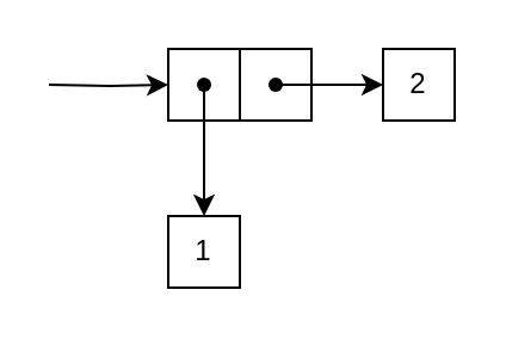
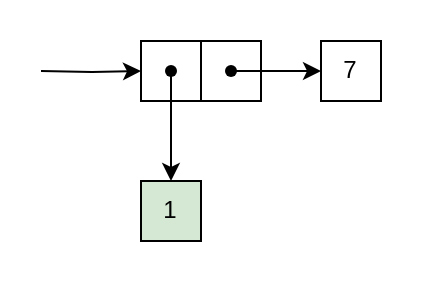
  <mxCell id="0" />
  <mxCell id="1" parent="0" />
  <mxCell id="2" value="" style="rounded=0;whiteSpace=wrap;html=1;" vertex="1" parent="1"><mxGeometry x="70" y="20" width="30" height="30" as="geometry" /></mxCell>
  <mxCell id="3" value="" style="rounded=0;whiteSpace=wrap;html=1;" vertex="1" parent="1"><mxGeometry x="100" y="20" width="30" height="30" as="geometry" /></mxCell>
  <mxCell id="4" value="" style="endArrow=classic;html=1;rounded=0;" edge="1" parent="1" source="6"><mxGeometry width="50" height="50" relative="1" as="geometry"><mxPoint x="350" y="200" as="sourcePoint" /><mxPoint x="85" y="90" as="targetPoint" /></mxGeometry></mxCell>
  <mxCell id="5" value="" style="endArrow=classic;html=1;rounded=0;entryX=0;entryY=0.5;entryDx=0;entryDy=0;" edge="1" parent="1" source="7" target="9"><mxGeometry width="50" height="50" relative="1" as="geometry"><mxPoint x="95" y="60" as="sourcePoint" /><mxPoint x="115" y="90" as="targetPoint" /></mxGeometry></mxCell>
  <mxCell id="6" value="" style="shape=waypoint;sketch=0;fillStyle=solid;size=6;pointerEvents=1;points=[];fillColor=none;resizable=0;rotatable=0;perimeter=centerPerimeter;snapToPoint=1;" vertex="1" parent="1"><mxGeometry x="75" y="25" width="20" height="20" as="geometry" /></mxCell>
  <mxCell id="7" value="" style="shape=waypoint;sketch=0;fillStyle=solid;size=6;pointerEvents=1;points=[];fillColor=none;resizable=0;rotatable=0;perimeter=centerPerimeter;snapToPoint=1;" vertex="1" parent="1"><mxGeometry x="105" y="25" width="20" height="20" as="geometry" /></mxCell>
- <mxCell id="8" value="1" style="rounded=0;whiteSpace=wrap;html=1;" vertex="1" parent="1"><mxGeometry x="70" y="90" width="30" height="30" as="geometry" /></mxCell>
- <mxCell id="9" value="2" style="rounded=0;whiteSpace=wrap;html=1;" vertex="1" parent="1"><mxGeometry x="160" y="20" width="30" height="30" as="geometry" /></mxCell>
+ <mxCell id="8" value="1" style="rounded=0;whiteSpace=wrap;html=1;fillColor=#d5e8d4;" vertex="1" parent="1"><mxGeometry x="70" y="90" width="30" height="30" as="geometry" /></mxCell>
+ <mxCell id="9" value="7" style="rounded=0;whiteSpace=wrap;html=1;" vertex="1" parent="1"><mxGeometry x="160" y="20" width="30" height="30" as="geometry" /></mxCell>
  <mxCell id="10" style="edgeStyle=orthogonalEdgeStyle;rounded=0;orthogonalLoop=1;jettySize=auto;html=1;exitX=1;exitY=0.5;exitDx=0;exitDy=0;entryX=0;entryY=0.5;entryDx=0;entryDy=0;" edge="1" parent="1" target="2"><mxGeometry relative="1" as="geometry"><mxPoint x="20" y="35" as="sourcePoint" /></mxGeometry></mxCell>
